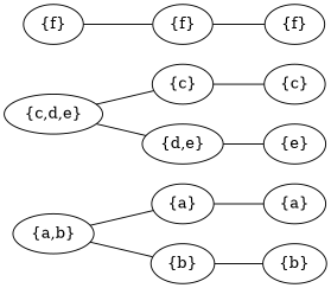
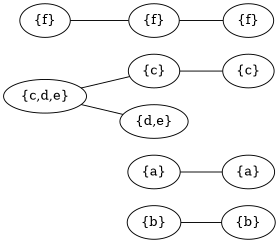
  graph {
    rankdir=LR
    node [color=black shape=ellipse style=solid]
-   n1 [label="{a,b}"]
    n2 [label="{a}"]
    n3 [label="{b}"]
    n4 [label="{c,d,e}"]
    n5 [label="{c}"]
    n6 [label="{d,e}"]
    n7 [label="{f}"]
    n8 [label="{f}"]
    n9 [label="{a}"]
    n10 [label="{b}"]
    n11 [label="{c}"]
-   n12 [label="{e}"]
    n13 [label="{f}"]
-   n1 -- n2
-   n1 -- n3
    n2 -- n9
    n3 -- n10
    n4 -- n5
    n4 -- n6
    n5 -- n11
-   n6 -- n12
    n7 -- n8
    n8 -- n13
  }
